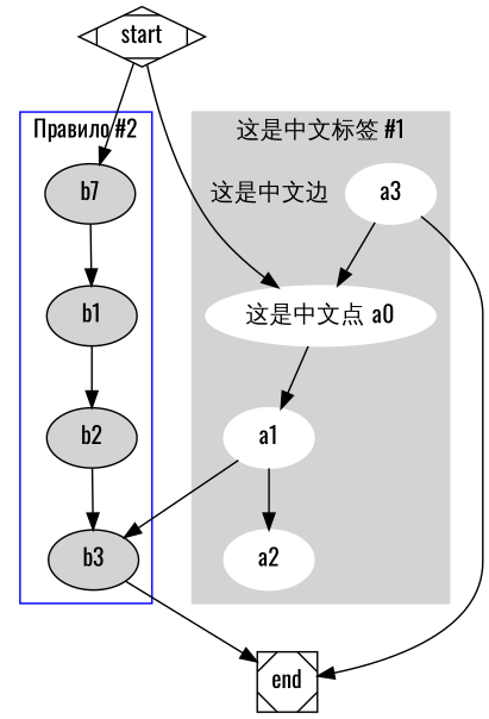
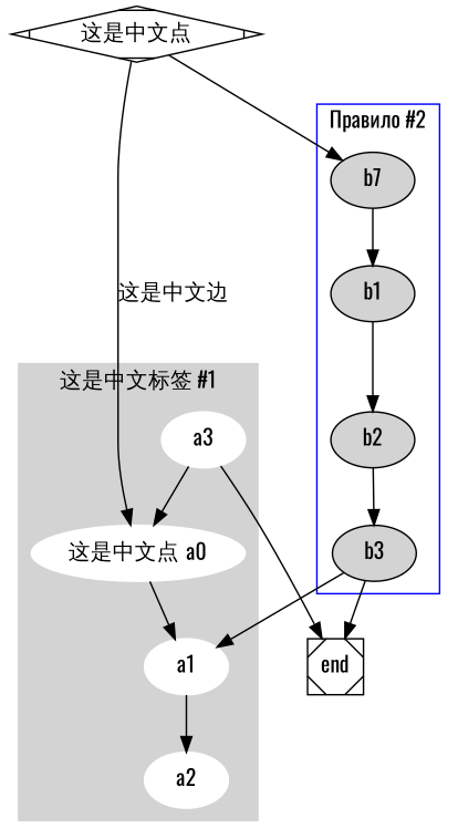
  digraph {
    fontname=Oswald
    node [fontname=Oswald style=filled]
    edge [fontname=Oswald]
    n1 [label=b7]
    b1
    b2
    b3
    n5 [color=white label="这是中文点 a0"]
    a1 [color=white]
    a2 [color=white]
    a3 [color=white]
    end [shape=Msquare style=""]
-   start [shape=Mdiamond style=""]
+   start [shape=Mdiamond label="这是中文点" style=""]
    subgraph cluster_1 {
      color=blue
      label="Правило #2"
      n1
      b1
      b2
      b3
    }
    subgraph cluster_2 {
      color=lightgrey
      label="这是中文标签 #1"
      style=filled
      n5
      a1
      a2
      a3
    }
    n1 -> b1
    b1 -> b2
    b2 -> b3
    b3 -> end
    n5 -> a1
-   a1 -> b3
+   b3 -> a1
    a1 -> a2
    a3 -> n5
    a3 -> end
    start -> n1
    start -> n5 [label="这是中文边"]
  }
